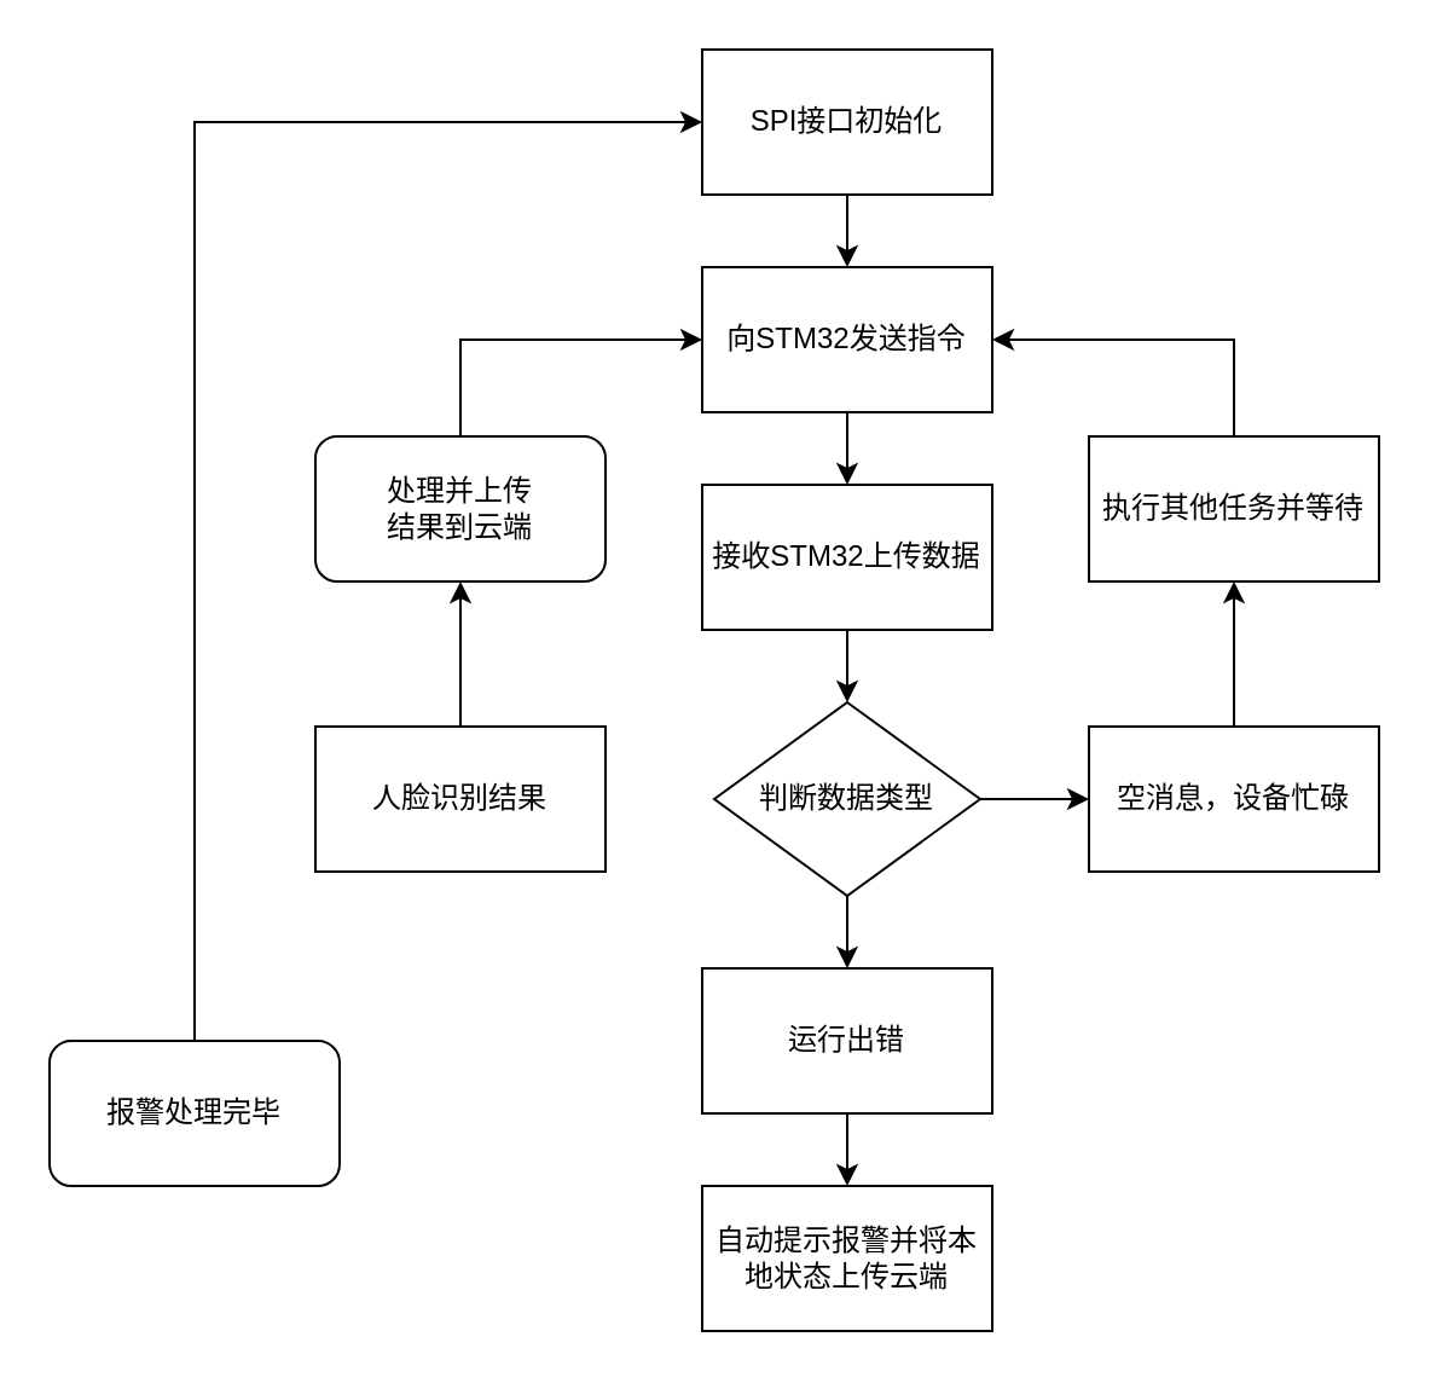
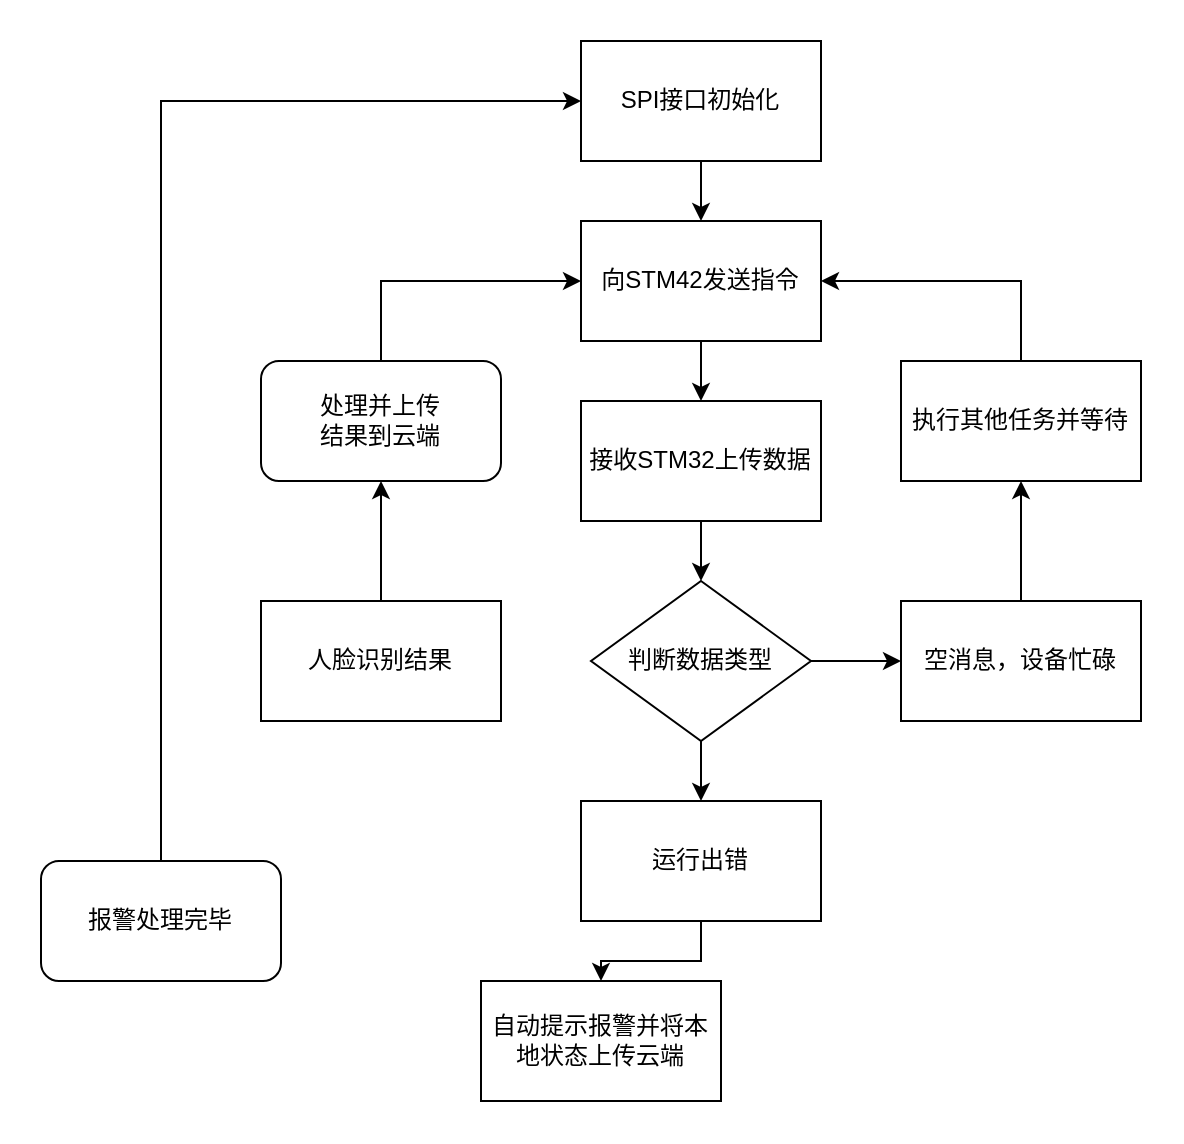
  <mxCell id="0" />
  <mxCell id="1" parent="0" />
  <mxCell id="2" style="edgeStyle=orthogonalEdgeStyle;rounded=0;orthogonalLoop=1;jettySize=auto;html=1;exitX=0.5;exitY=1;exitDx=0;exitDy=0;entryX=0.5;entryY=0;entryDx=0;entryDy=0;" parent="1" source="3" target="5" edge="1"><mxGeometry relative="1" as="geometry" /></mxCell>
  <mxCell id="3" value="SPI接口初始化" style="rounded=0;whiteSpace=wrap;html=1;" parent="1" vertex="1"><mxGeometry x="290" y="20" width="120" height="60" as="geometry" /></mxCell>
  <mxCell id="4" style="edgeStyle=orthogonalEdgeStyle;rounded=0;orthogonalLoop=1;jettySize=auto;html=1;exitX=0.5;exitY=1;exitDx=0;exitDy=0;entryX=0.5;entryY=0;entryDx=0;entryDy=0;" parent="1" source="5" target="7" edge="1"><mxGeometry relative="1" as="geometry" /></mxCell>
- <mxCell id="5" value="向STM32发送指令" style="rounded=0;whiteSpace=wrap;html=1;" parent="1" vertex="1"><mxGeometry x="290" y="110" width="120" height="60" as="geometry" /></mxCell>
+ <mxCell id="5" value="向STM42发送指令" style="rounded=0;whiteSpace=wrap;html=1;" parent="1" vertex="1"><mxGeometry x="290" y="110" width="120" height="60" as="geometry" /></mxCell>
  <mxCell id="6" style="edgeStyle=orthogonalEdgeStyle;rounded=0;orthogonalLoop=1;jettySize=auto;html=1;exitX=0.5;exitY=1;exitDx=0;exitDy=0;entryX=0.5;entryY=0;entryDx=0;entryDy=0;" parent="1" source="7" target="13" edge="1"><mxGeometry relative="1" as="geometry" /></mxCell>
  <mxCell id="7" value="接收STM32上传数据" style="rounded=0;whiteSpace=wrap;html=1;" parent="1" vertex="1"><mxGeometry x="290" y="200" width="120" height="60" as="geometry" /></mxCell>
  <mxCell id="8" style="edgeStyle=orthogonalEdgeStyle;rounded=0;orthogonalLoop=1;jettySize=auto;html=1;exitX=0.5;exitY=0;exitDx=0;exitDy=0;entryX=0;entryY=0.5;entryDx=0;entryDy=0;" parent="1" source="9" target="5" edge="1"><mxGeometry relative="1" as="geometry" /></mxCell>
  <mxCell id="9" value="处理并上传&lt;br&gt;结果到云端" style="whiteSpace=wrap;html=1;rounded=1;" parent="1" vertex="1"><mxGeometry x="130" y="180" width="120" height="60" as="geometry" /></mxCell>
- <mxCell id="10" value="自动提示报警并将本地状态上传云端" style="rounded=0;whiteSpace=wrap;html=1;" parent="1" vertex="1"><mxGeometry x="290" y="490" width="120" height="60" as="geometry" /></mxCell>
+ <mxCell id="10" value="自动提示报警并将本地状态上传云端" style="rounded=0;whiteSpace=wrap;html=1;" parent="1" vertex="1"><mxGeometry x="240" y="490" width="120" height="60" as="geometry" /></mxCell>
  <mxCell id="11" style="edgeStyle=orthogonalEdgeStyle;rounded=0;orthogonalLoop=1;jettySize=auto;html=1;exitX=1;exitY=0.5;exitDx=0;exitDy=0;entryX=0;entryY=0.5;entryDx=0;entryDy=0;" parent="1" source="13" target="17" edge="1"><mxGeometry relative="1" as="geometry" /></mxCell>
  <mxCell id="12" style="edgeStyle=orthogonalEdgeStyle;rounded=0;orthogonalLoop=1;jettySize=auto;html=1;exitX=0.5;exitY=1;exitDx=0;exitDy=0;entryX=0.5;entryY=0;entryDx=0;entryDy=0;" parent="1" source="13" target="19" edge="1"><mxGeometry relative="1" as="geometry" /></mxCell>
  <mxCell id="13" value="判断数据类型" style="rhombus;whiteSpace=wrap;html=1;" parent="1" vertex="1"><mxGeometry x="295" y="290" width="110" height="80" as="geometry" /></mxCell>
  <mxCell id="14" style="edgeStyle=orthogonalEdgeStyle;rounded=0;orthogonalLoop=1;jettySize=auto;html=1;exitX=0.5;exitY=0;exitDx=0;exitDy=0;entryX=0.5;entryY=1;entryDx=0;entryDy=0;" parent="1" source="15" target="9" edge="1"><mxGeometry relative="1" as="geometry" /></mxCell>
  <mxCell id="15" value="人脸识别结果" style="rounded=0;whiteSpace=wrap;html=1;" parent="1" vertex="1"><mxGeometry x="130" y="300" width="120" height="60" as="geometry" /></mxCell>
  <mxCell id="16" style="edgeStyle=orthogonalEdgeStyle;rounded=0;orthogonalLoop=1;jettySize=auto;html=1;exitX=0.5;exitY=0;exitDx=0;exitDy=0;entryX=0.5;entryY=1;entryDx=0;entryDy=0;" parent="1" source="17" target="23" edge="1"><mxGeometry relative="1" as="geometry" /></mxCell>
  <mxCell id="17" value="空消息，设备忙碌" style="rounded=0;whiteSpace=wrap;html=1;" parent="1" vertex="1"><mxGeometry x="450" y="300" width="120" height="60" as="geometry" /></mxCell>
  <mxCell id="18" style="edgeStyle=orthogonalEdgeStyle;rounded=0;orthogonalLoop=1;jettySize=auto;html=1;exitX=0.5;exitY=1;exitDx=0;exitDy=0;entryX=0.5;entryY=0;entryDx=0;entryDy=0;" parent="1" source="19" target="10" edge="1"><mxGeometry relative="1" as="geometry" /></mxCell>
  <mxCell id="19" value="运行出错" style="rounded=0;whiteSpace=wrap;html=1;" parent="1" vertex="1"><mxGeometry x="290" y="400" width="120" height="60" as="geometry" /></mxCell>
  <mxCell id="20" style="edgeStyle=orthogonalEdgeStyle;rounded=0;orthogonalLoop=1;jettySize=auto;html=1;exitX=0.5;exitY=0;exitDx=0;exitDy=0;entryX=0;entryY=0.5;entryDx=0;entryDy=0;" parent="1" source="21" target="3" edge="1"><mxGeometry relative="1" as="geometry"><Array as="points"><mxPoint x="80" y="430" /><mxPoint x="80" y="50" /></Array></mxGeometry></mxCell>
  <mxCell id="21" value="报警处理完毕" style="rounded=1;whiteSpace=wrap;html=1;" parent="1" vertex="1"><mxGeometry x="20" y="430" width="120" height="60" as="geometry" /></mxCell>
  <mxCell id="22" style="edgeStyle=orthogonalEdgeStyle;rounded=0;orthogonalLoop=1;jettySize=auto;html=1;exitX=0.5;exitY=0;exitDx=0;exitDy=0;entryX=1;entryY=0.5;entryDx=0;entryDy=0;" parent="1" source="23" target="5" edge="1"><mxGeometry relative="1" as="geometry" /></mxCell>
  <mxCell id="23" value="执行其他任务并等待" style="rounded=0;whiteSpace=wrap;html=1;" parent="1" vertex="1"><mxGeometry x="450" y="180" width="120" height="60" as="geometry" /></mxCell>
